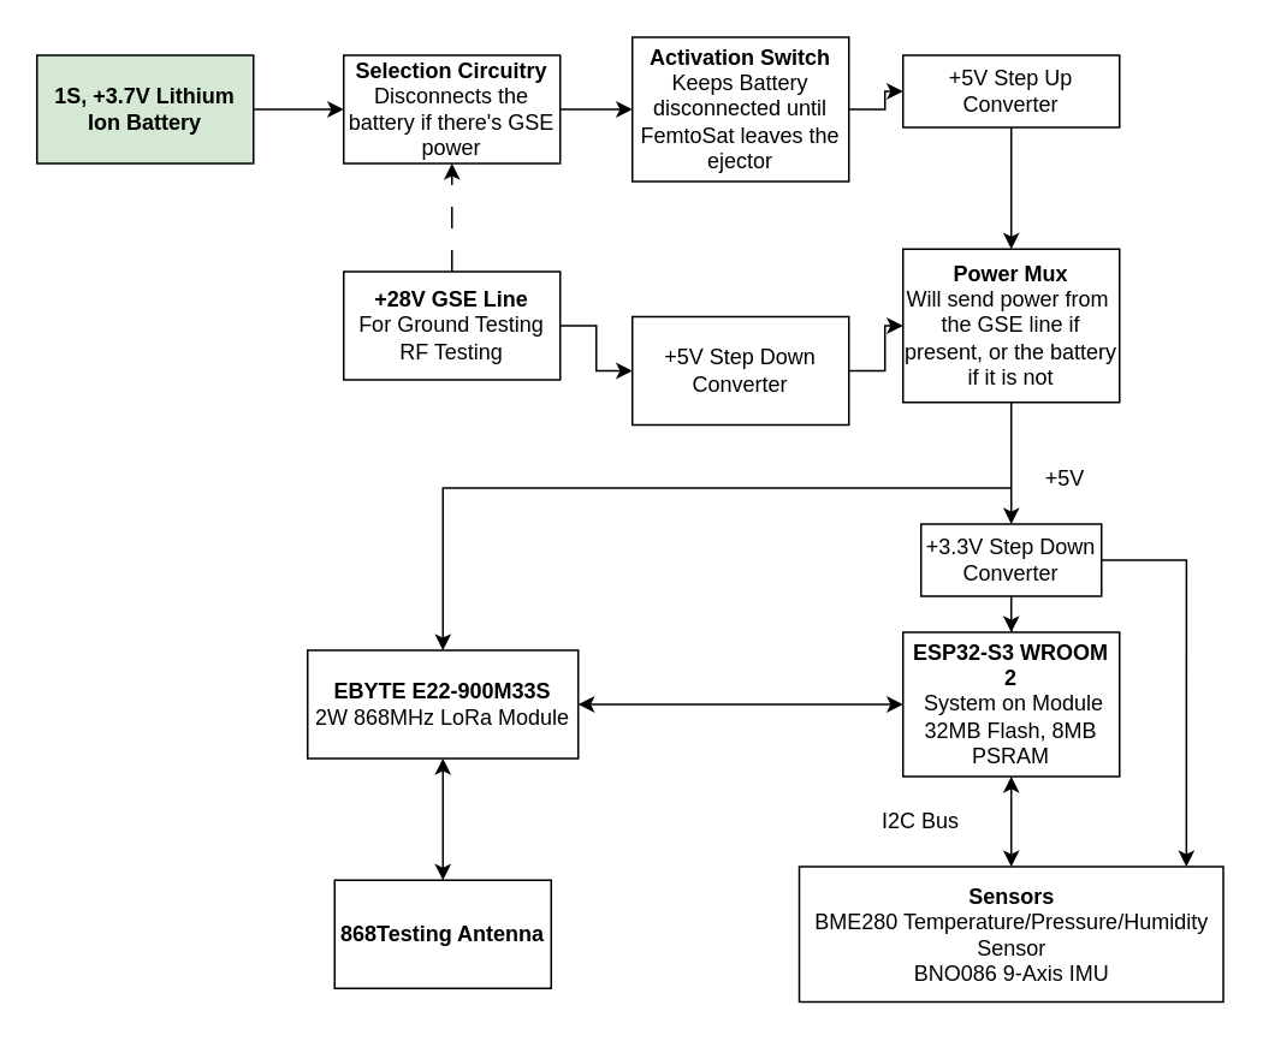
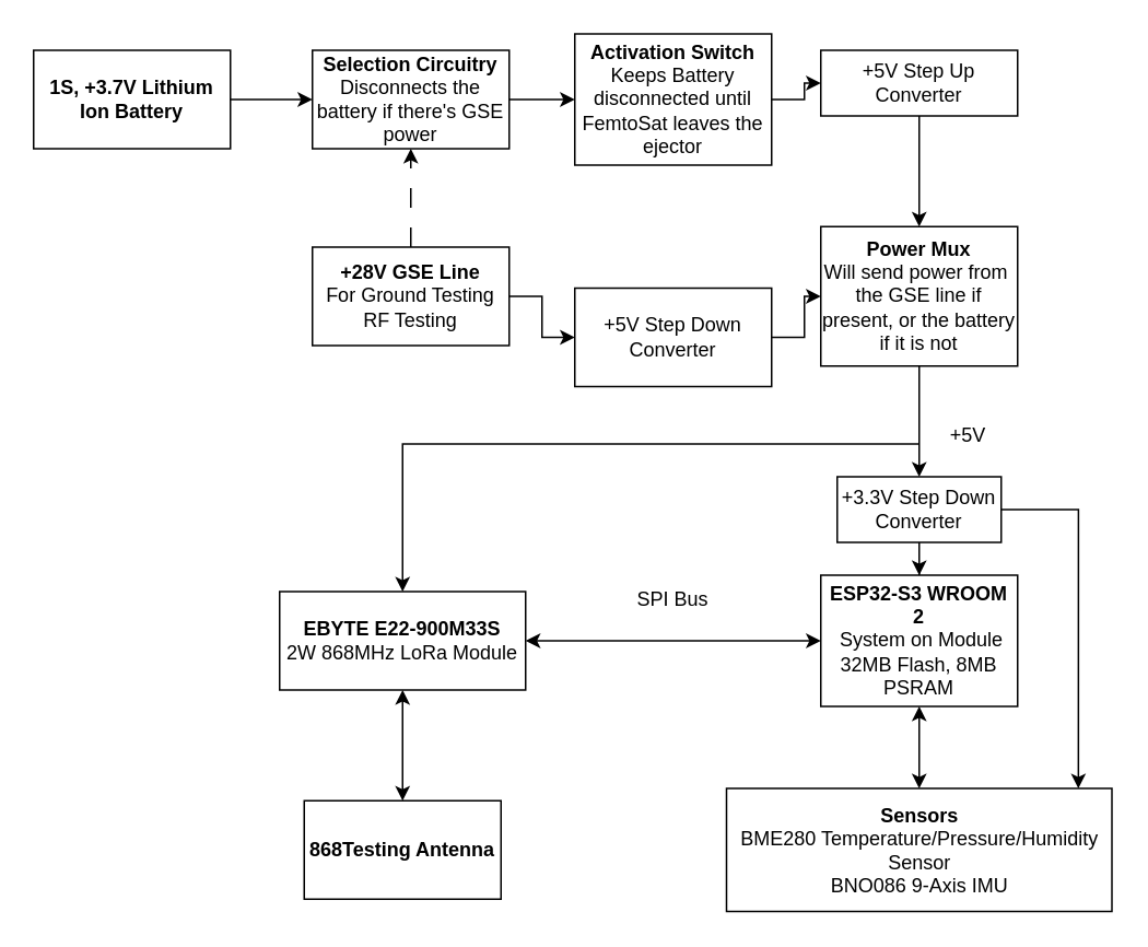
  <mxCell id="0" />
  <mxCell id="1" parent="0" />
  <mxCell id="2" style="edgeStyle=orthogonalEdgeStyle;rounded=0;orthogonalLoop=1;jettySize=auto;html=1;entryX=0;entryY=0.5;entryDx=0;entryDy=0;" parent="1" source="3" edge="1"><mxGeometry relative="1" as="geometry"><mxPoint x="190" y="60" as="targetPoint" /></mxGeometry></mxCell>
- <mxCell id="3" value="&lt;div&gt;&lt;b&gt;1S, +3.7V Lithium Ion Battery&lt;/b&gt; &lt;br&gt;&lt;/div&gt;" style="rounded=0;whiteSpace=wrap;html=1;fillColor=#d5e8d4;" parent="1" vertex="1"><mxGeometry y="30" width="120" height="60" as="geometry" x="20" /></mxCell>
+ <mxCell id="3" value="&lt;div&gt;&lt;b&gt;1S, +3.7V Lithium Ion Battery&lt;/b&gt; &lt;br&gt;&lt;/div&gt;" style="rounded=0;whiteSpace=wrap;html=1;" parent="1" vertex="1"><mxGeometry y="30" width="120" height="60" as="geometry" x="20" /></mxCell>
  <mxCell id="4" value="" style="edgeStyle=orthogonalEdgeStyle;rounded=0;orthogonalLoop=1;jettySize=auto;html=1;" parent="1" source="6" target="10" edge="1"><mxGeometry relative="1" as="geometry" /></mxCell>
  <mxCell id="5" value="" style="edgeStyle=orthogonalEdgeStyle;rounded=0;orthogonalLoop=1;jettySize=auto;html=1;dashed=1;dashPattern=12 12;" parent="1" source="6" target="8" edge="1"><mxGeometry relative="1" as="geometry" /></mxCell>
  <mxCell id="6" value="&lt;div&gt;&lt;b&gt;+28V GSE Line&lt;/b&gt;&lt;/div&gt;&lt;div&gt;For Ground Testing&lt;/div&gt;&lt;div&gt;RF Testing&lt;br&gt;&lt;/div&gt;" style="rounded=0;whiteSpace=wrap;html=1;" parent="1" vertex="1"><mxGeometry x="190" y="150" width="120" height="60" as="geometry" /></mxCell>
  <mxCell id="7" value="" style="edgeStyle=orthogonalEdgeStyle;rounded=0;orthogonalLoop=1;jettySize=auto;html=1;" parent="1" source="8" target="20" edge="1"><mxGeometry relative="1" as="geometry" /></mxCell>
  <mxCell id="8" value="&lt;div&gt;&lt;b&gt;Selection Circuitry&lt;/b&gt;&lt;/div&gt;&lt;div&gt;Disconnects the battery if there's GSE power&lt;br&gt;&lt;/div&gt;" style="rounded=0;whiteSpace=wrap;html=1;" parent="1" vertex="1"><mxGeometry x="190" y="30" width="120" height="60" as="geometry" /></mxCell>
  <mxCell id="9" value="" style="edgeStyle=orthogonalEdgeStyle;rounded=0;orthogonalLoop=1;jettySize=auto;html=1;" edge="1" parent="1" source="10" target="30"><mxGeometry relative="1" as="geometry" /></mxCell>
  <mxCell id="10" value="&lt;div&gt;+5V Step Down Converter&lt;/div&gt;" style="rounded=0;whiteSpace=wrap;html=1;" parent="1" vertex="1"><mxGeometry x="350" y="175" width="120" height="60" as="geometry" /></mxCell>
  <mxCell id="11" value="&lt;div&gt;&lt;b&gt;EBYTE &lt;/b&gt;&lt;strong&gt;E22-900M33S&lt;/strong&gt;&lt;/div&gt;&lt;div&gt;2W 868MHz LoRa Module&lt;b&gt;&lt;br&gt;&lt;/b&gt;&lt;/div&gt;" style="rounded=0;whiteSpace=wrap;html=1;" parent="1" vertex="1"><mxGeometry x="170" y="360" width="150" height="60" as="geometry" /></mxCell>
  <mxCell id="12" value="&lt;div&gt;ESP32-S3 WROOM 2&lt;br&gt;&lt;/div&gt;&lt;div&gt;&amp;nbsp;&lt;span style=&quot;font-weight: normal;&quot;&gt;System on Module&lt;/span&gt;&lt;/div&gt;&lt;div&gt;&lt;span style=&quot;font-weight: normal;&quot;&gt;32MB Flash, 8MB PSRAM&lt;/span&gt;&lt;br&gt;&lt;/div&gt;" style="rounded=0;whiteSpace=wrap;html=1;fontStyle=1" parent="1" vertex="1"><mxGeometry x="500" y="350" width="120" height="80" as="geometry" /></mxCell>
  <mxCell id="13" value="+5V" style="text;html=1;align=center;verticalAlign=middle;whiteSpace=wrap;rounded=0;" parent="1" vertex="1"><mxGeometry x="560" y="250" width="60" height="30" as="geometry" /></mxCell>
  <mxCell id="14" value="&lt;div&gt;&lt;b&gt;868Testing Antenna&lt;/b&gt;&lt;/div&gt;" style="rounded=0;whiteSpace=wrap;html=1;" parent="1" vertex="1"><mxGeometry x="185" y="487.5" width="120" height="60" as="geometry" /></mxCell>
  <mxCell id="15" value="" style="endArrow=classic;startArrow=classic;html=1;rounded=0;entryX=0.5;entryY=1;entryDx=0;entryDy=0;exitX=0.5;exitY=0;exitDx=0;exitDy=0;" parent="1" source="14" target="11" edge="1"><mxGeometry width="50" height="50" relative="1" as="geometry"><mxPoint x="370" y="490" as="sourcePoint" /><mxPoint x="420" y="440" as="targetPoint" /></mxGeometry></mxCell>
+ <mxCell id="16" value="SPI Bus" style="text;html=1;align=center;verticalAlign=middle;whiteSpace=wrap;rounded=0;" parent="1" vertex="1"><mxGeometry x="380" y="350" width="60" height="30" as="geometry" /></mxCell>
  <mxCell id="17" value="" style="edgeStyle=orthogonalEdgeStyle;rounded=0;orthogonalLoop=1;jettySize=auto;html=1;" edge="1" parent="1" source="18" target="30"><mxGeometry relative="1" as="geometry" /></mxCell>
  <mxCell id="18" value="&lt;div&gt;+5V Step Up Converter&lt;/div&gt;" style="rounded=0;whiteSpace=wrap;html=1;" parent="1" vertex="1"><mxGeometry x="500" y="30" width="120" height="40" as="geometry" /></mxCell>
  <mxCell id="19" value="" style="edgeStyle=orthogonalEdgeStyle;rounded=0;orthogonalLoop=1;jettySize=auto;html=1;" parent="1" source="20" target="18" edge="1"><mxGeometry relative="1" as="geometry" /></mxCell>
  <mxCell id="20" value="&lt;div&gt;&lt;b&gt;Activation Switch&lt;/b&gt;&lt;/div&gt;&lt;div&gt;Keeps Battery disconnected until FemtoSat leaves the ejector&lt;br&gt;&lt;/div&gt;" style="rounded=0;whiteSpace=wrap;html=1;" parent="1" vertex="1"><mxGeometry x="350" width="120" height="80" as="geometry" y="20" /></mxCell>
  <mxCell id="21" value="" style="endArrow=classic;html=1;rounded=0;entryX=0.5;entryY=0;entryDx=0;entryDy=0;" parent="1" target="11" edge="1"><mxGeometry width="50" height="50" relative="1" as="geometry"><mxPoint x="560" y="270" as="sourcePoint" /><mxPoint x="610" y="240" as="targetPoint" /><Array as="points"><mxPoint x="245" y="270" /></Array></mxGeometry></mxCell>
  <mxCell id="22" value="" style="endArrow=classic;startArrow=classic;html=1;rounded=0;entryX=0;entryY=0.5;entryDx=0;entryDy=0;" parent="1" target="12" edge="1"><mxGeometry width="50" height="50" relative="1" as="geometry"><mxPoint x="320" y="390" as="sourcePoint" /><mxPoint x="370" y="340" as="targetPoint" /></mxGeometry></mxCell>
  <mxCell id="23" value="&lt;div&gt;&lt;b&gt;Sensors&lt;/b&gt;&lt;/div&gt;&lt;div&gt;BME280 Temperature/Pressure/Humidity Sensor&lt;/div&gt;&lt;div&gt;BNO086 9-Axis IMU&lt;br&gt;&lt;/div&gt;" style="rounded=0;whiteSpace=wrap;html=1;" parent="1" vertex="1"><mxGeometry x="442.5" y="480" width="235" height="75" as="geometry" /></mxCell>
  <mxCell id="24" value="" style="endArrow=classic;startArrow=classic;html=1;rounded=0;entryX=0.5;entryY=1;entryDx=0;entryDy=0;" parent="1" target="12" edge="1"><mxGeometry width="50" height="50" relative="1" as="geometry"><mxPoint x="560" y="480" as="sourcePoint" /><mxPoint x="610" y="430" as="targetPoint" /></mxGeometry></mxCell>
- <mxCell id="25" value="I2C Bus" style="text;html=1;align=center;verticalAlign=middle;whiteSpace=wrap;rounded=0;" parent="1" vertex="1"><mxGeometry x="480" y="440" width="60" height="30" as="geometry" /></mxCell>
  <mxCell id="26" value="" style="edgeStyle=orthogonalEdgeStyle;rounded=0;orthogonalLoop=1;jettySize=auto;html=1;" parent="1" source="27" target="12" edge="1"><mxGeometry relative="1" as="geometry" /></mxCell>
  <mxCell id="27" value="+3.3V Step Down Converter" style="rounded=0;whiteSpace=wrap;html=1;" parent="1" vertex="1"><mxGeometry x="510" y="290" width="100" height="40" as="geometry" /></mxCell>
  <mxCell id="28" style="edgeStyle=orthogonalEdgeStyle;rounded=0;orthogonalLoop=1;jettySize=auto;html=1;entryX=0.913;entryY=0;entryDx=0;entryDy=0;entryPerimeter=0;" parent="1" source="27" target="23" edge="1"><mxGeometry relative="1" as="geometry"><Array as="points"><mxPoint x="657" y="310" /></Array></mxGeometry></mxCell>
  <mxCell id="29" value="" style="edgeStyle=orthogonalEdgeStyle;rounded=0;orthogonalLoop=1;jettySize=auto;html=1;" edge="1" parent="1" source="30" target="27"><mxGeometry relative="1" as="geometry" /></mxCell>
  <mxCell id="30" value="&lt;div&gt;&lt;b&gt;Power Mux&lt;/b&gt;&lt;/div&gt;&lt;div&gt;Will send power from&amp;nbsp; the GSE line if present, or the battery if it is not&lt;br&gt;&lt;/div&gt;" style="rounded=0;whiteSpace=wrap;html=1;" vertex="1" parent="1"><mxGeometry x="500" y="137.5" width="120" height="85" as="geometry" /></mxCell>
